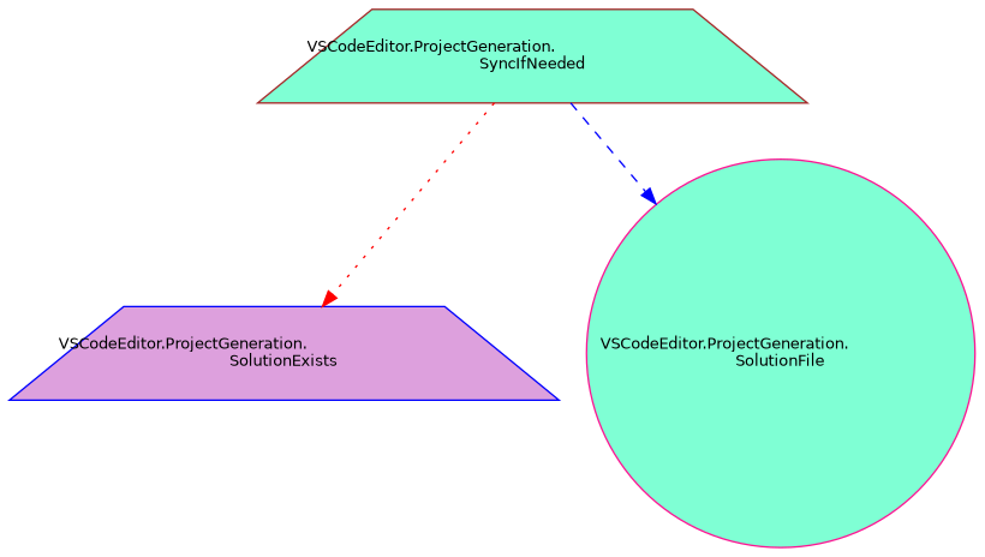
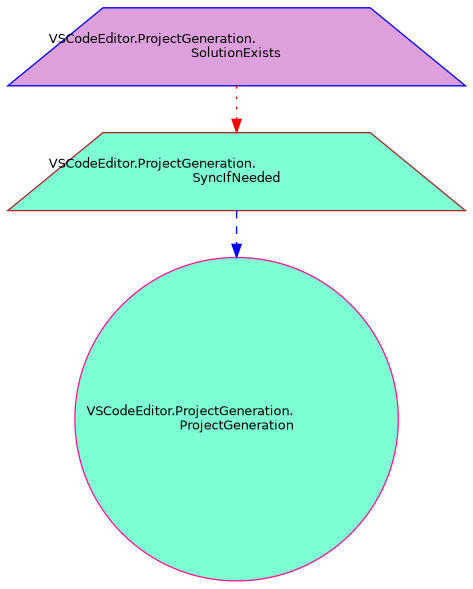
  digraph {
    rankdir=TB
    node [fillcolor=aquamarine fontname=Helvetica fontsize=10 shape=trapezium style=filled]
    edge [arrowhead=normal fontname=Helvetica fontsize=10 labelfontname=Helvetica labelfontsize=10]
    n1 [color=brown fontcolor=black height=0.2 label="VSCodeEditor.ProjectGeneration.\lSyncIfNeeded" width=0.4]
    n2 [color=blue fillcolor=plum height=0.2 label="VSCodeEditor.ProjectGeneration.\lSolutionExists" width=0.4]
-   n3 [color=deeppink height=0.2 label="VSCodeEditor.ProjectGeneration.\lSolutionFile" shape=circle width=0.4]
-   n1 -> n2 [color=red style=dotted]
+   n3 [color=deeppink height=0.2 label="VSCodeEditor.ProjectGeneration.\lProjectGeneration" shape=circle width=0.4]
+   n2 -> n1 [color=red style=dotted]
    n1 -> n3 [color=blue style=dashed]
  }
